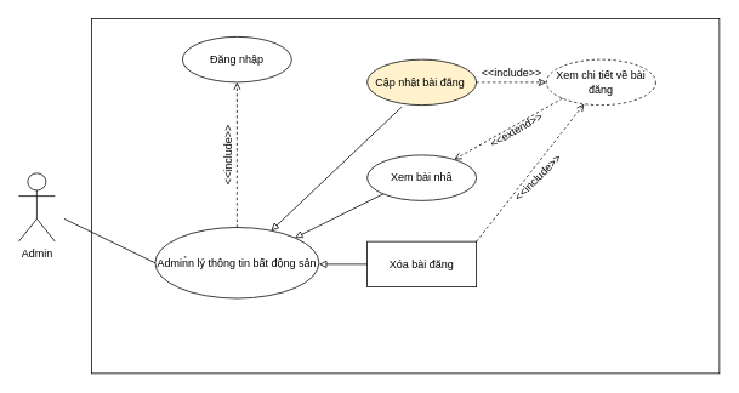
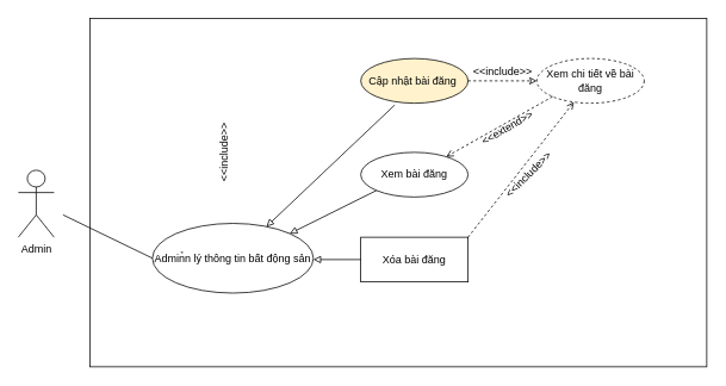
  <mxCell id="0" />
  <mxCell id="1" parent="0" />
  <mxCell id="2" value="Admin" style="shape=umlActor;verticalLabelPosition=bottom;labelBackgroundColor=#ffffff;verticalAlign=top;html=1;outlineConnect=0;" vertex="1" parent="1"><mxGeometry x="20" y="190" width="40" height="75" as="geometry" /></mxCell>
  <mxCell id="3" value="" style="rounded=0;whiteSpace=wrap;html=1;" vertex="1" parent="1"><mxGeometry x="100" y="20" width="690" height="390" as="geometry" /></mxCell>
  <mxCell id="4" value="Admin̉n lý thông tin bất động sản" style="ellipse;whiteSpace=wrap;html=1;" vertex="1" parent="1"><mxGeometry x="170" y="249.5" width="180" height="78" as="geometry" /></mxCell>
  <mxCell id="5" value="Cập nhật bài đăng&amp;nbsp;" style="ellipse;whiteSpace=wrap;html=1;fillColor=#fff2cc;" vertex="1" parent="1"><mxGeometry x="403" y="65" width="120" height="50" as="geometry" /></mxCell>
  <mxCell id="6" value="" style="endArrow=none;html=1;entryX=0;entryY=0.5;entryDx=0;entryDy=0;" edge="1" parent="1" target="4"><mxGeometry width="50" height="50" relative="1" as="geometry"><mxPoint x="70" y="240" as="sourcePoint" /><mxPoint x="130" y="160" as="targetPoint" /></mxGeometry></mxCell>
- <mxCell id="7" value="" style="endArrow=open;dashed=1;html=1;endFill=0;exitX=0.5;exitY=0;exitDx=0;exitDy=0;" edge="1" parent="1" source="4" target="9"><mxGeometry width="50" height="50" relative="1" as="geometry"><mxPoint x="602.5" y="200" as="sourcePoint" /><mxPoint x="740.074" y="242.322" as="targetPoint" /></mxGeometry></mxCell>
  <mxCell id="8" value="&amp;lt;&amp;lt;include&amp;gt;&amp;gt;" style="text;html=1;strokeColor=none;fillColor=none;align=center;verticalAlign=middle;whiteSpace=wrap;rounded=0;rotation=-90;" vertex="1" parent="1"><mxGeometry x="230" y="160" width="40" height="20" as="geometry" /></mxCell>
- <mxCell id="9" value="Đăng nhập" style="ellipse;whiteSpace=wrap;html=1;" vertex="1" parent="1"><mxGeometry x="200" y="40" width="120" height="50" as="geometry" /></mxCell>
  <mxCell id="10" value="" style="endArrow=block;html=1;endFill=0;exitX=0.317;exitY=1.04;exitDx=0;exitDy=0;exitPerimeter=0;" edge="1" parent="1" source="5" target="4"><mxGeometry width="50" height="50" relative="1" as="geometry"><mxPoint x="468.5" y="119.5" as="sourcePoint" /><mxPoint x="402.976" y="220.47" as="targetPoint" /><Array as="points" /></mxGeometry></mxCell>
- <mxCell id="11" value="Xem bài nhâ" style="ellipse;whiteSpace=wrap;html=1;" vertex="1" parent="1"><mxGeometry x="403" y="170" width="120" height="50" as="geometry" /></mxCell>
+ <mxCell id="11" value="Xem bài đăng" style="ellipse;whiteSpace=wrap;html=1;" vertex="1" parent="1"><mxGeometry x="403" y="170" width="120" height="50" as="geometry" /></mxCell>
  <mxCell id="12" value="" style="endArrow=block;html=1;endFill=0;exitX=0;exitY=1;exitDx=0;exitDy=0;entryX=1;entryY=0;entryDx=0;entryDy=0;" edge="1" parent="1" source="11" target="4"><mxGeometry width="50" height="50" relative="1" as="geometry"><mxPoint x="451.04" y="127" as="sourcePoint" /><mxPoint x="307.522" y="263.051" as="targetPoint" /><Array as="points" /></mxGeometry></mxCell>
  <mxCell id="13" value="Xem chi tiết về bài đăng" style="ellipse;whiteSpace=wrap;html=1;dashed=1;" vertex="1" parent="1"><mxGeometry x="600" y="65" width="120" height="50" as="geometry" /></mxCell>
  <mxCell id="14" value="" style="endArrow=open;dashed=1;html=1;endFill=0;exitX=0;exitY=1;exitDx=0;exitDy=0;" edge="1" parent="1" source="13" target="11"><mxGeometry width="50" height="50" relative="1" as="geometry"><mxPoint x="599.5" y="120" as="sourcePoint" /><mxPoint x="599.5" y="279.5" as="targetPoint" /></mxGeometry></mxCell>
  <mxCell id="15" value="&amp;lt;&amp;lt;extend&amp;gt;&amp;gt;" style="text;html=1;strokeColor=none;fillColor=none;align=center;verticalAlign=middle;whiteSpace=wrap;rounded=0;rotation=-30;" vertex="1" parent="1"><mxGeometry x="523" y="132.5" width="88" height="20" as="geometry" /></mxCell>
  <mxCell id="16" value="" style="endArrow=classic;dashed=1;html=1;endFill=0;exitX=1;exitY=0.5;exitDx=0;exitDy=0;entryX=0;entryY=0.5;entryDx=0;entryDy=0;" edge="1" parent="1" source="5" target="13"><mxGeometry width="50" height="50" relative="1" as="geometry"><mxPoint x="560" y="499.5" as="sourcePoint" /><mxPoint x="560" y="340" as="targetPoint" /></mxGeometry></mxCell>
  <mxCell id="17" value="&amp;lt;&amp;lt;include&amp;gt;&amp;gt;" style="text;html=1;strokeColor=none;fillColor=none;align=center;verticalAlign=middle;whiteSpace=wrap;rounded=0;rotation=0;" vertex="1" parent="1"><mxGeometry x="541.5" y="70" width="40" height="20" as="geometry" /></mxCell>
  <mxCell id="18" value="Xóa bài đăng" style="whiteSpace=wrap;html=1;rounded=0;" vertex="1" parent="1"><mxGeometry x="403" y="265" width="120" height="50" as="geometry" /></mxCell>
  <mxCell id="19" value="" style="endArrow=block;html=1;endFill=0;exitX=0;exitY=0.5;exitDx=0;exitDy=0;" edge="1" parent="1" source="18"><mxGeometry width="50" height="50" relative="1" as="geometry"><mxPoint x="430.574" y="217.678" as="sourcePoint" /><mxPoint x="350" y="290" as="targetPoint" /><Array as="points" /></mxGeometry></mxCell>
  <mxCell id="20" value="" style="endArrow=open;dashed=1;html=1;endFill=0;exitX=1;exitY=0;exitDx=0;exitDy=0;" edge="1" parent="1" source="18" target="13"><mxGeometry width="50" height="50" relative="1" as="geometry"><mxPoint x="270" y="259.5" as="sourcePoint" /><mxPoint x="270" y="100" as="targetPoint" /></mxGeometry></mxCell>
  <mxCell id="21" value="&amp;lt;&amp;lt;include&amp;gt;&amp;gt;" style="text;html=1;strokeColor=none;fillColor=none;align=center;verticalAlign=middle;whiteSpace=wrap;rounded=0;rotation=-45;" vertex="1" parent="1"><mxGeometry x="571" y="185" width="40" height="20" as="geometry" /></mxCell>
